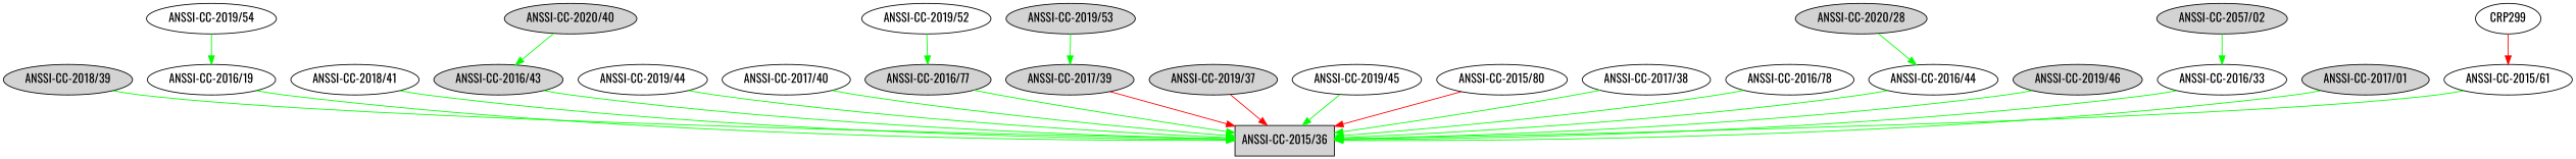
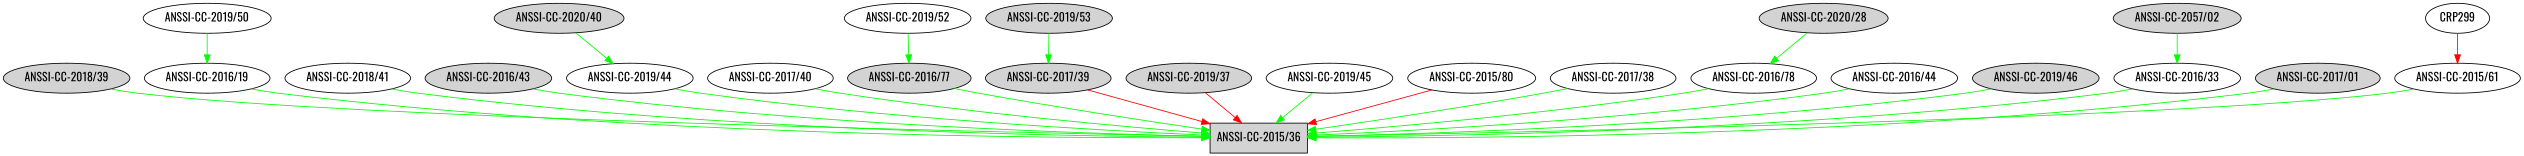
  digraph {
    fontname=Oswald
    node [fillcolor=white fontname=Oswald style=filled]
    edge [color=green fontname=Oswald]
    n1 [fillcolor=lightgrey label="ANSSI-CC-2015/36" shape=box]
    n2 [fillcolor=lightgrey label="ANSSI-CC-2018/39"]
    n3 [label="ANSSI-CC-2016/19"]
    n4 [label="ANSSI-CC-2018/41"]
    n5 [fillcolor=lightgrey label="ANSSI-CC-2016/43"]
    n6 [label="ANSSI-CC-2019/44"]
    n7 [label="ANSSI-CC-2017/40"]
    n8 [fillcolor=lightgrey label="ANSSI-CC-2016/77"]
    n9 [fillcolor=lightgrey label="ANSSI-CC-2017/39"]
    n10 [fillcolor=lightgrey label="ANSSI-CC-2019/37"]
    n11 [label="ANSSI-CC-2019/45"]
    n12 [label="ANSSI-CC-2015/80"]
    n13 [label="ANSSI-CC-2017/38"]
    n14 [label="ANSSI-CC-2016/78"]
    n15 [label="ANSSI-CC-2016/44"]
    n16 [fillcolor=lightgrey label="ANSSI-CC-2019/46"]
    n17 [label="ANSSI-CC-2016/33"]
    n18 [fillcolor=lightgrey label="ANSSI-CC-2017/01"]
    n19 [label="ANSSI-CC-2015/61"]
    n20 [fillcolor=lightgrey label="ANSSI-CC-2019/53"]
    n21 [label="ANSSI-CC-2019/52"]
-   n22 [label="ANSSI-CC-2019/54"]
+   n22 [label="ANSSI-CC-2019/50"]
    n23 [fillcolor=lightgrey label="ANSSI-CC-2057/02"]
    n24 [fillcolor=lightgrey label="ANSSI-CC-2020/40"]
    n25 [fillcolor=lightgrey label="ANSSI-CC-2020/28"]
    n26 [label=CRP299]
    n2 -> n1
    n3 -> n1
    n4 -> n1
    n5 -> n1
    n6 -> n1
    n7 -> n1
    n8 -> n1
    n9 -> n1 [color=red]
    n10 -> n1 [color=red]
    n11 -> n1
    n12 -> n1 [color=red]
    n13 -> n1
    n14 -> n1
    n15 -> n1
    n16 -> n1
    n17 -> n1
    n18 -> n1
    n19 -> n1
    n20 -> n9
    n21 -> n8
    n22 -> n3
    n23 -> n17
-   n24 -> n5
-   n25 -> n15
+   n24 -> n6
+   n25 -> n14
    n26 -> n19 [color=red]
  }
